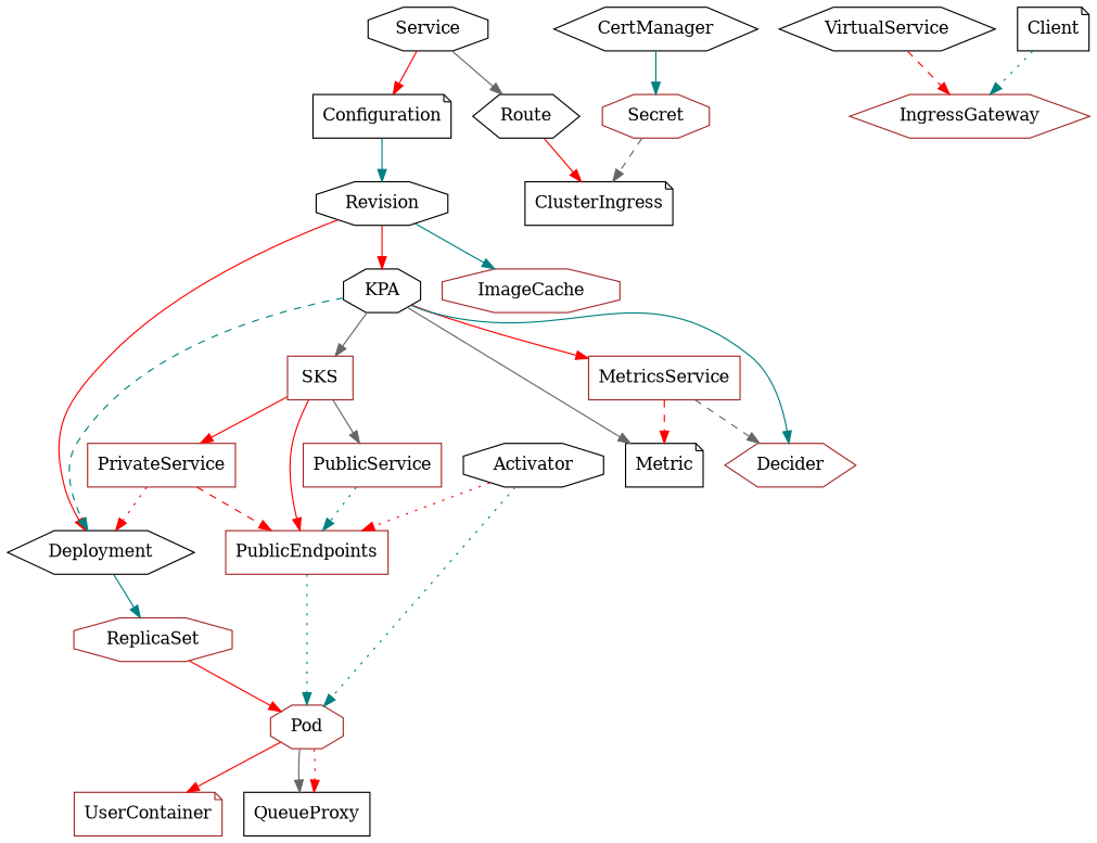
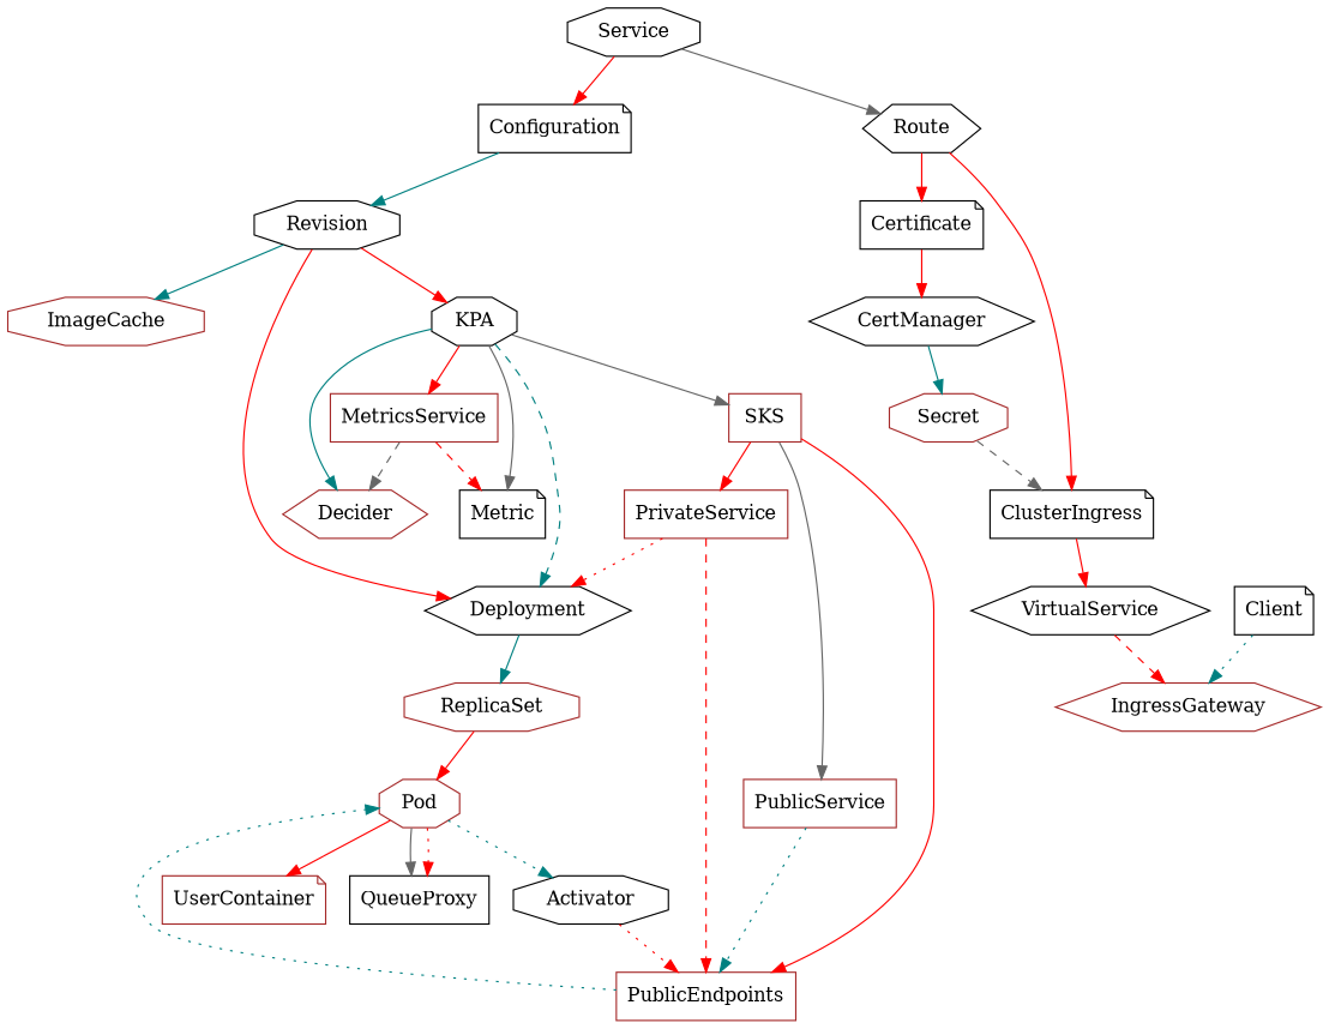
  digraph {
    node [color=black shape=octagon]
    edge [color=red]
    Configuration [shape=note]
    Service
    Route [shape=hexagon]
    Revision
    ClusterIngress [shape=note]
+   Certificate [shape=note]
    Deployment [shape=hexagon]
    KPA
    ImageCache [color=brown]
    VirtualService [shape=hexagon]
    CertManager [shape=hexagon]
    ReplicaSet [color=brown]
    SKS [color=brown shape=box]
    MetricsService [color=brown shape=box]
    Metric [shape=note]
    Decider [color=brown shape=hexagon]
    Pod [color=brown]
    PublicService [color=brown shape=box]
    PublicEndpoints [color=brown shape=box]
    PrivateService [color=brown shape=box]
    IngressGateway [color=brown shape=hexagon]
    Secret [color=brown]
    UserContainer [color=brown shape=note]
    QueueProxy [shape=box]
    Activator
    Client [shape=note]
    Configuration -> Revision [color=teal]
    Service -> Configuration
    Service -> Route [color=gray40]
    Route -> ClusterIngress
+   Route -> Certificate
    Revision -> Deployment
    Revision -> KPA
    Revision -> ImageCache [color=teal]
+   ClusterIngress -> VirtualService
+   Certificate -> CertManager
    Deployment -> ReplicaSet [color=teal]
    KPA -> Deployment [color=teal style=dashed]
    KPA -> SKS [color=gray40]
    KPA -> MetricsService
    KPA -> Metric [color=gray40]
    KPA -> Decider [color=teal]
    VirtualService -> IngressGateway [style=dashed]
    CertManager -> Secret [color=teal]
    ReplicaSet -> Pod
    SKS -> PublicService [color=gray40]
    SKS -> PublicEndpoints
    SKS -> PrivateService
    MetricsService -> Metric [style=dashed]
    MetricsService -> Decider [color=gray40 style=dashed]
    Pod -> UserContainer
    Pod -> QueueProxy [color=gray40]
    Pod -> QueueProxy [style=dotted]
    PublicService -> PublicEndpoints [color=teal style=dotted]
    PublicEndpoints -> Pod [color=teal style=dotted]
    PrivateService -> Deployment [style=dotted]
    PrivateService -> PublicEndpoints [style=dashed]
    Secret -> ClusterIngress [color=gray40 style=dashed]
-   Activator -> Pod [color=teal style=dotted]
+   Pod -> Activator [color=teal style=dotted]
    Activator -> PublicEndpoints [style=dotted]
    Client -> IngressGateway [color=teal style=dotted]
  }
